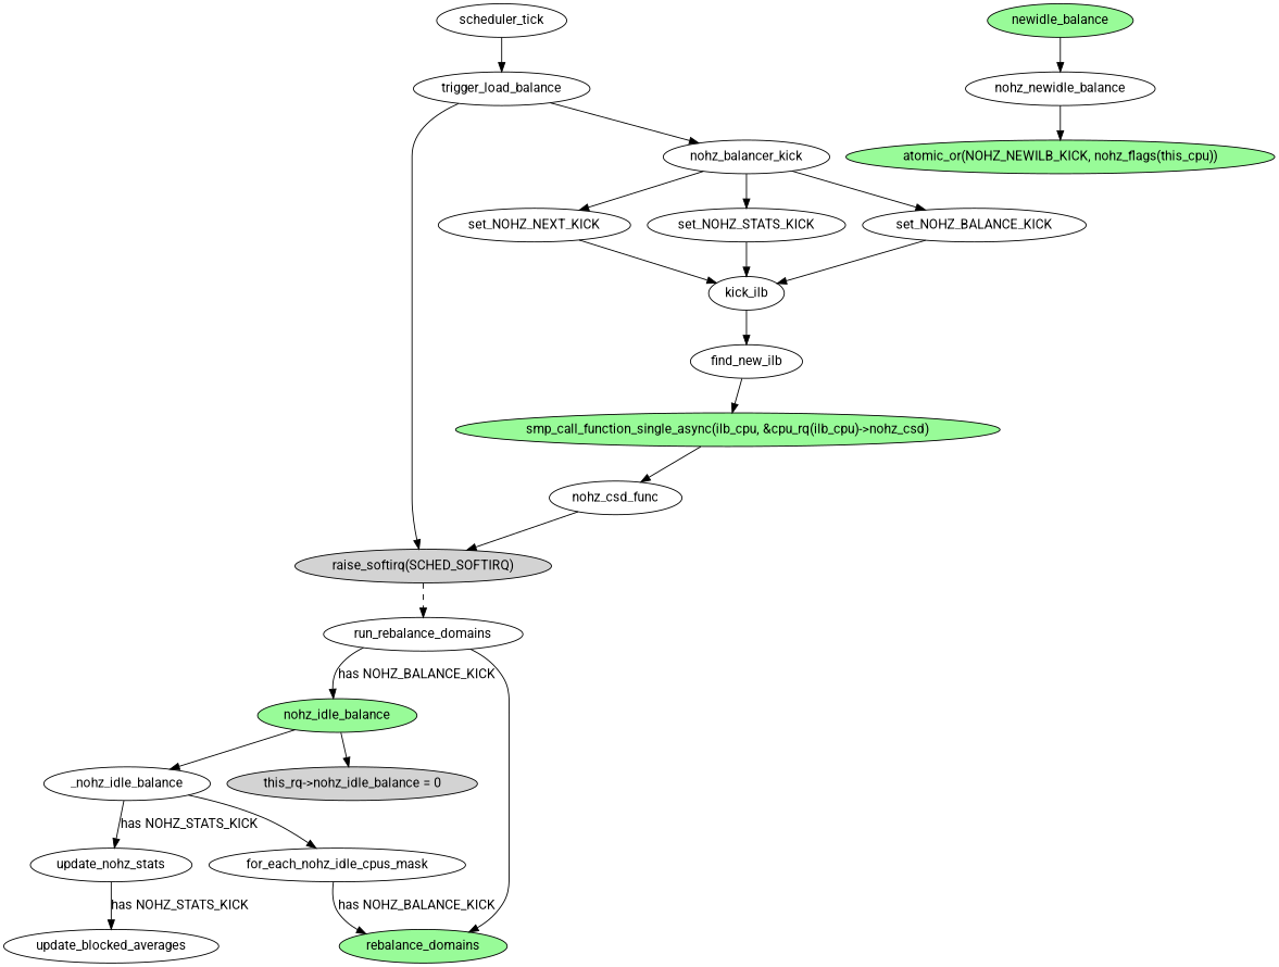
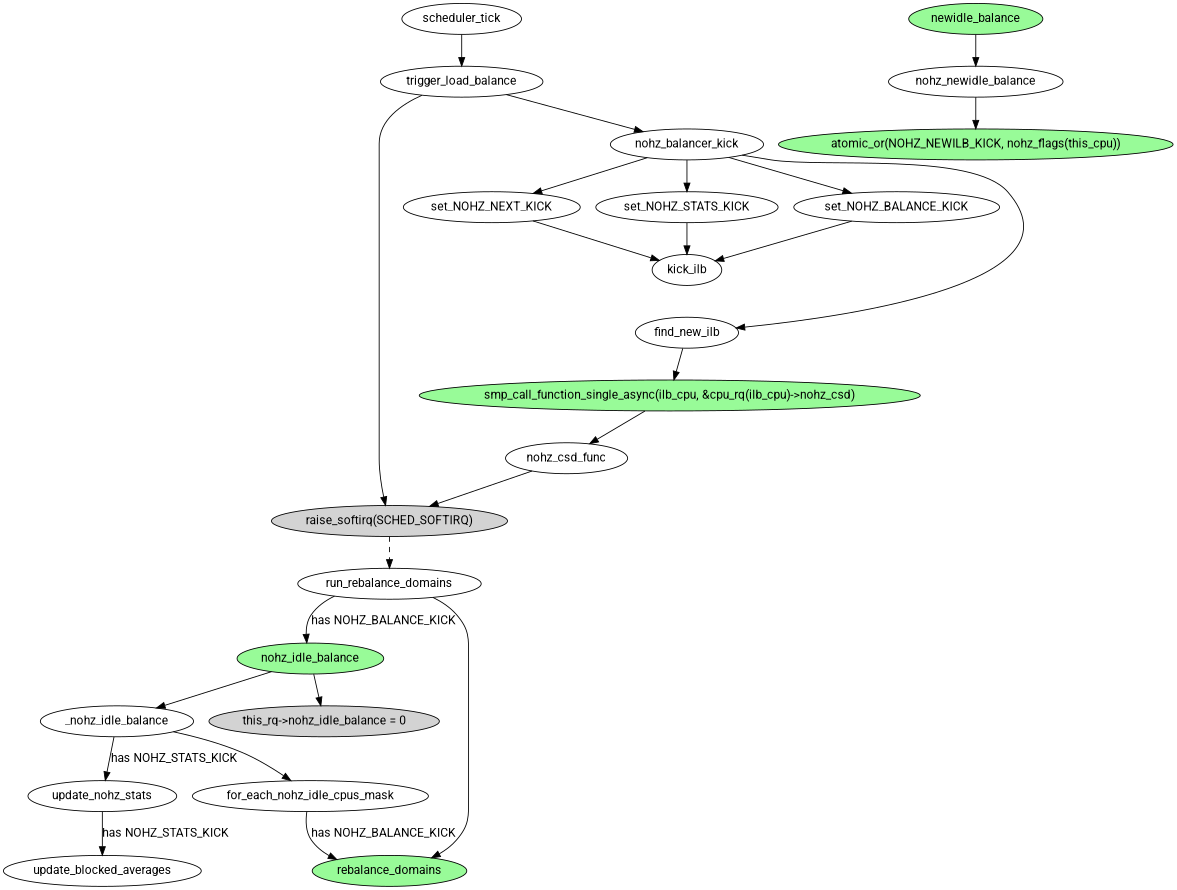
  digraph {
    fontname=Roboto
    node [fontname=Roboto]
    edge [fontname=Roboto]
    scheduler_tick
    trigger_load_balance
    n3 [label="raise_softirq(SCHED_SOFTIRQ)" shape=oval style=filled]
    nohz_balancer_kick
    run_rebalance_domains
    set_NOHZ_STATS_KICK
    set_NOHZ_BALANCE_KICK
    set_NOHZ_NEXT_KICK
    n9 [fillcolor=palegreen label=nohz_idle_balance shape=oval style=filled]
    n10 [fillcolor=palegreen label=rebalance_domains shape=oval style=filled]
    kick_ilb
    n12 [label="this_rq->nohz_idle_balance = 0" shape=oval style=filled]
    _nohz_idle_balance
    for_each_nohz_idle_cpus_mask
    update_nohz_stats
    find_new_ilb
    n17 [fillcolor=palegreen label="smp_call_function_single_async(ilb_cpu, &cpu_rq(ilb_cpu)->nohz_csd)" shape=oval style=filled]
    nohz_csd_func
    update_blocked_averages
    n20 [fillcolor=palegreen label=newidle_balance shape=oval style=filled]
    nohz_newidle_balance
    n22 [fillcolor=palegreen label="atomic_or(NOHZ_NEWILB_KICK, nohz_flags(this_cpu))" shape=oval style=filled]
    scheduler_tick -> trigger_load_balance
    trigger_load_balance -> n3
    trigger_load_balance -> nohz_balancer_kick
    n3 -> run_rebalance_domains [style=dashed]
    nohz_balancer_kick -> set_NOHZ_STATS_KICK
    nohz_balancer_kick -> set_NOHZ_BALANCE_KICK
    nohz_balancer_kick -> set_NOHZ_NEXT_KICK
    run_rebalance_domains -> n9 [label="has NOHZ_BALANCE_KICK"]
    run_rebalance_domains -> n10
    set_NOHZ_STATS_KICK -> kick_ilb
    set_NOHZ_BALANCE_KICK -> kick_ilb
    set_NOHZ_NEXT_KICK -> kick_ilb
    n9 -> n12
    n9 -> _nohz_idle_balance
-   kick_ilb -> find_new_ilb
+   nohz_balancer_kick -> find_new_ilb
    _nohz_idle_balance -> for_each_nohz_idle_cpus_mask
    _nohz_idle_balance -> update_nohz_stats [label="has NOHZ_STATS_KICK"]
    for_each_nohz_idle_cpus_mask -> n10 [label="has NOHZ_BALANCE_KICK"]
    update_nohz_stats -> update_blocked_averages [label="has NOHZ_STATS_KICK"]
    find_new_ilb -> n17
    n17 -> nohz_csd_func
    nohz_csd_func -> n3
    n20 -> nohz_newidle_balance
    nohz_newidle_balance -> n22
  }
